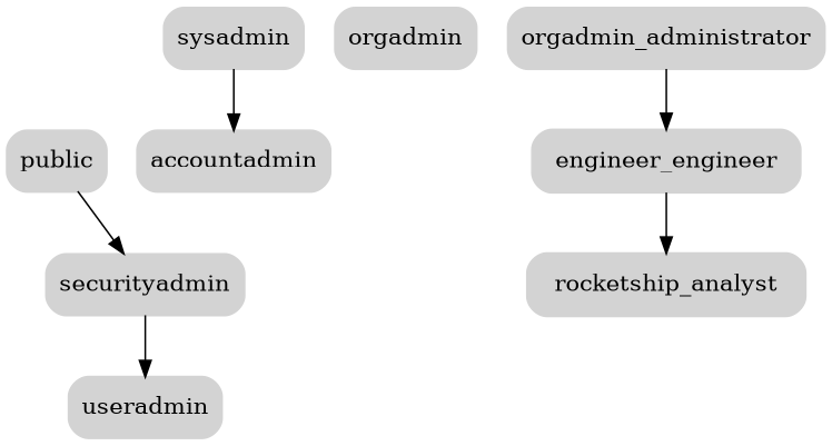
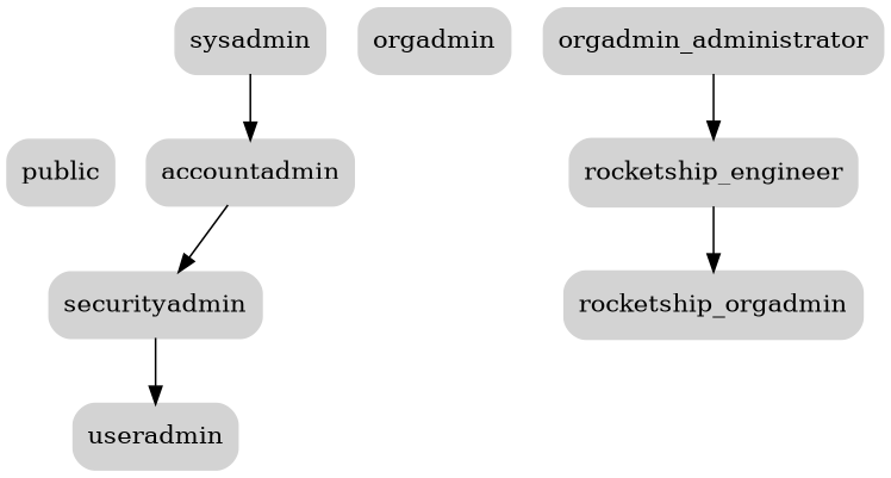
  digraph {
    node [color=LightGray shape=Mrecord style=filled]
    accountadmin
    securityadmin
    useradmin
    sysadmin
    orgadmin
    public
    n7 [label=orgadmin_administrator]
-   rocketship_engineer [label=engineer_engineer]
-   rocketship_analyst
-   public -> securityadmin
+   rocketship_engineer
+   rocketship_analyst [label=rocketship_orgadmin]
+   accountadmin -> securityadmin
    securityadmin -> useradmin
    sysadmin -> accountadmin
    n7 -> rocketship_engineer
    rocketship_engineer -> rocketship_analyst
  }
